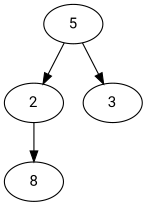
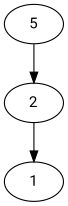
  digraph {
    fontname="Roboto Mono"
    node [fontname="Roboto Mono"]
    edge [fontname="Roboto Mono"]
    n1 [label=2]
-   n2 [label=8]
+   n2 [label=1]
    n3 [label=5]
-   n4 [label=3]
    n1 -> n2
    n3 -> n1
-   n3 -> n4
  }
